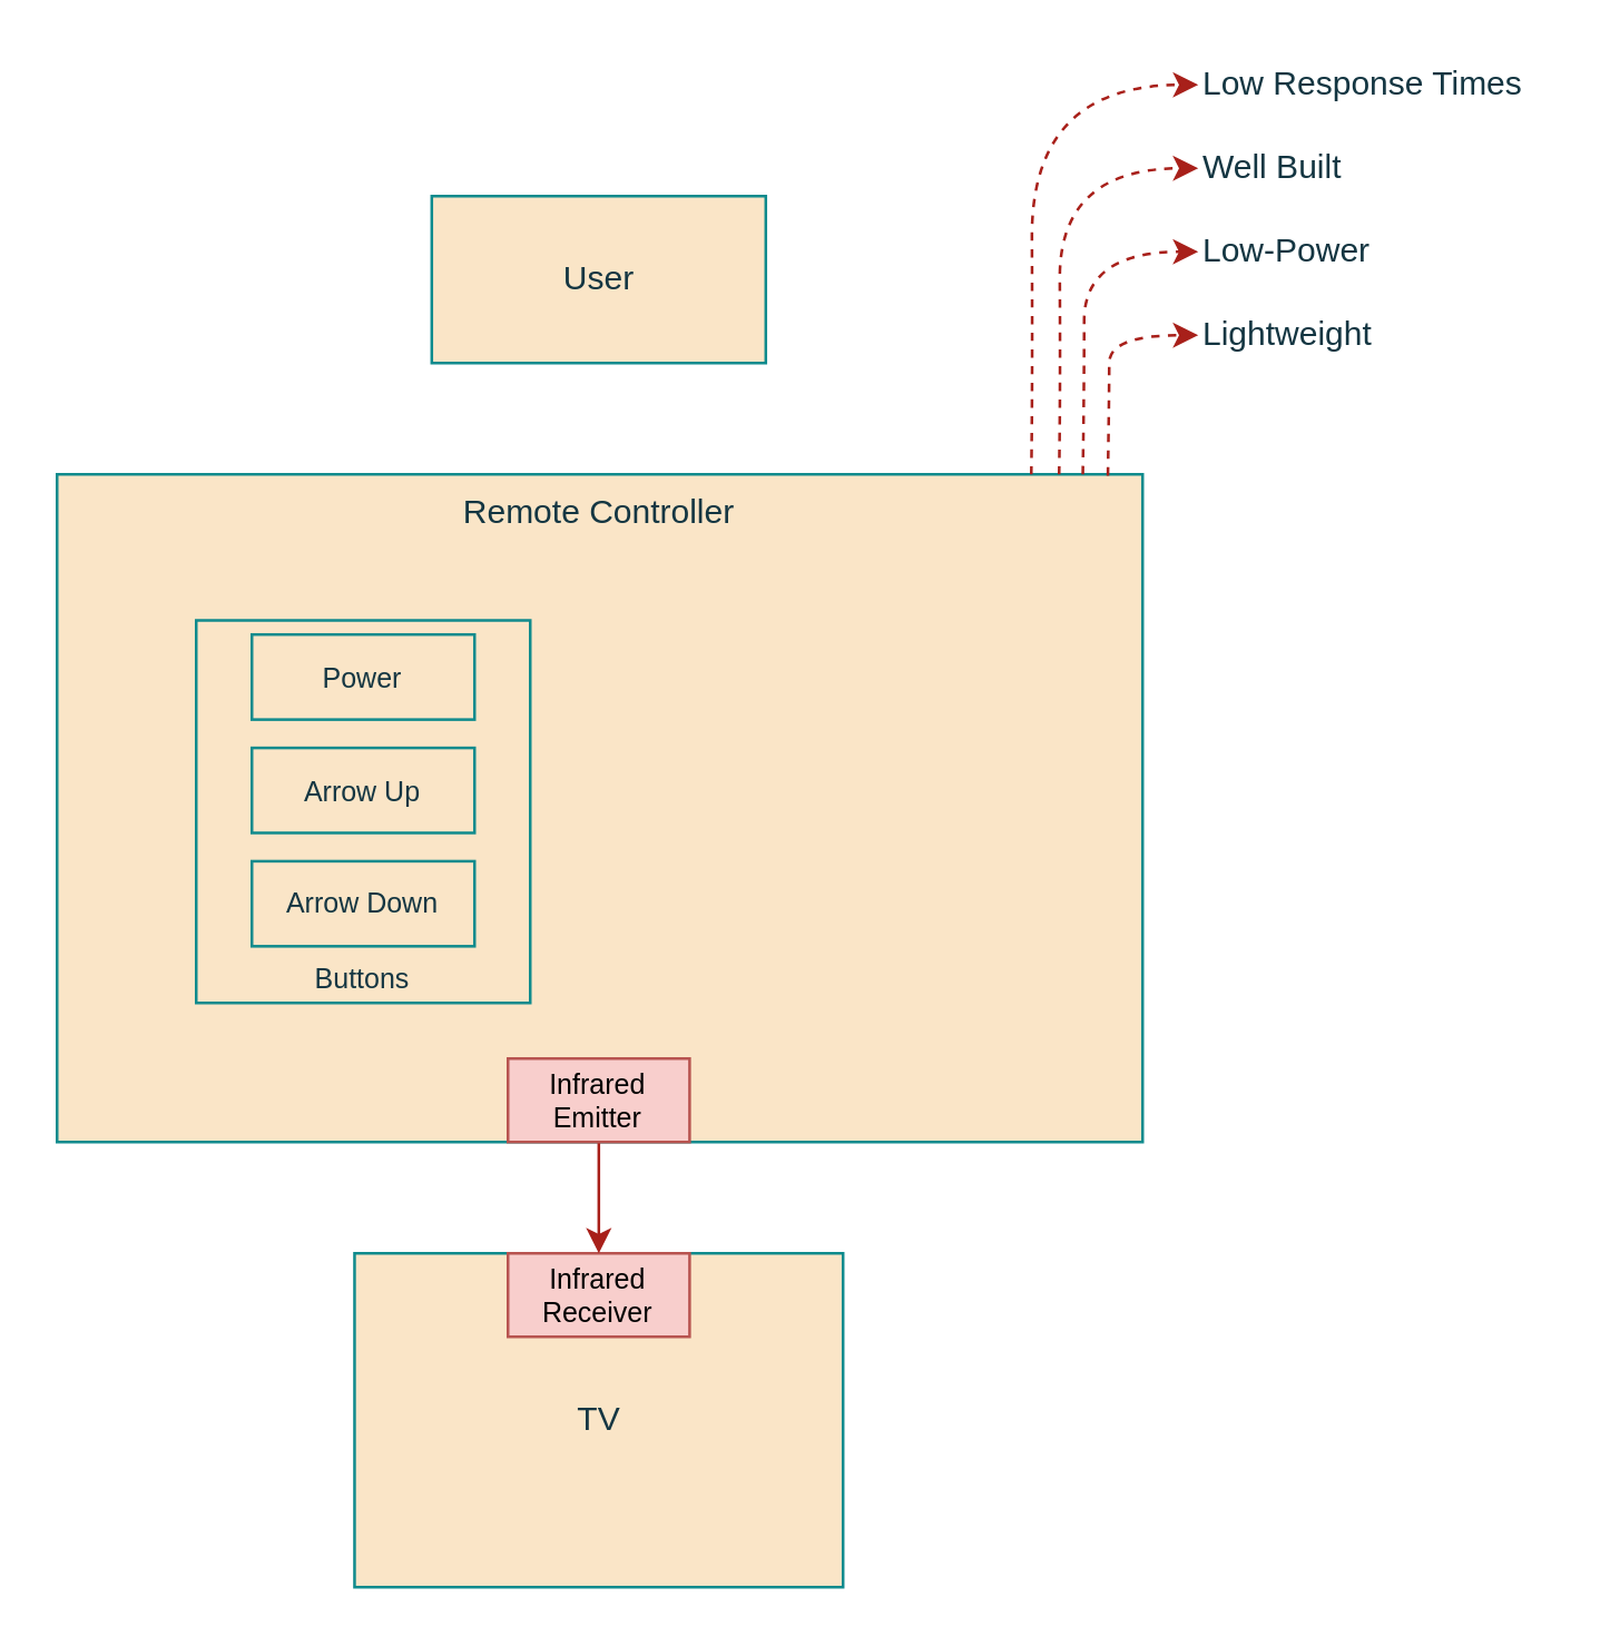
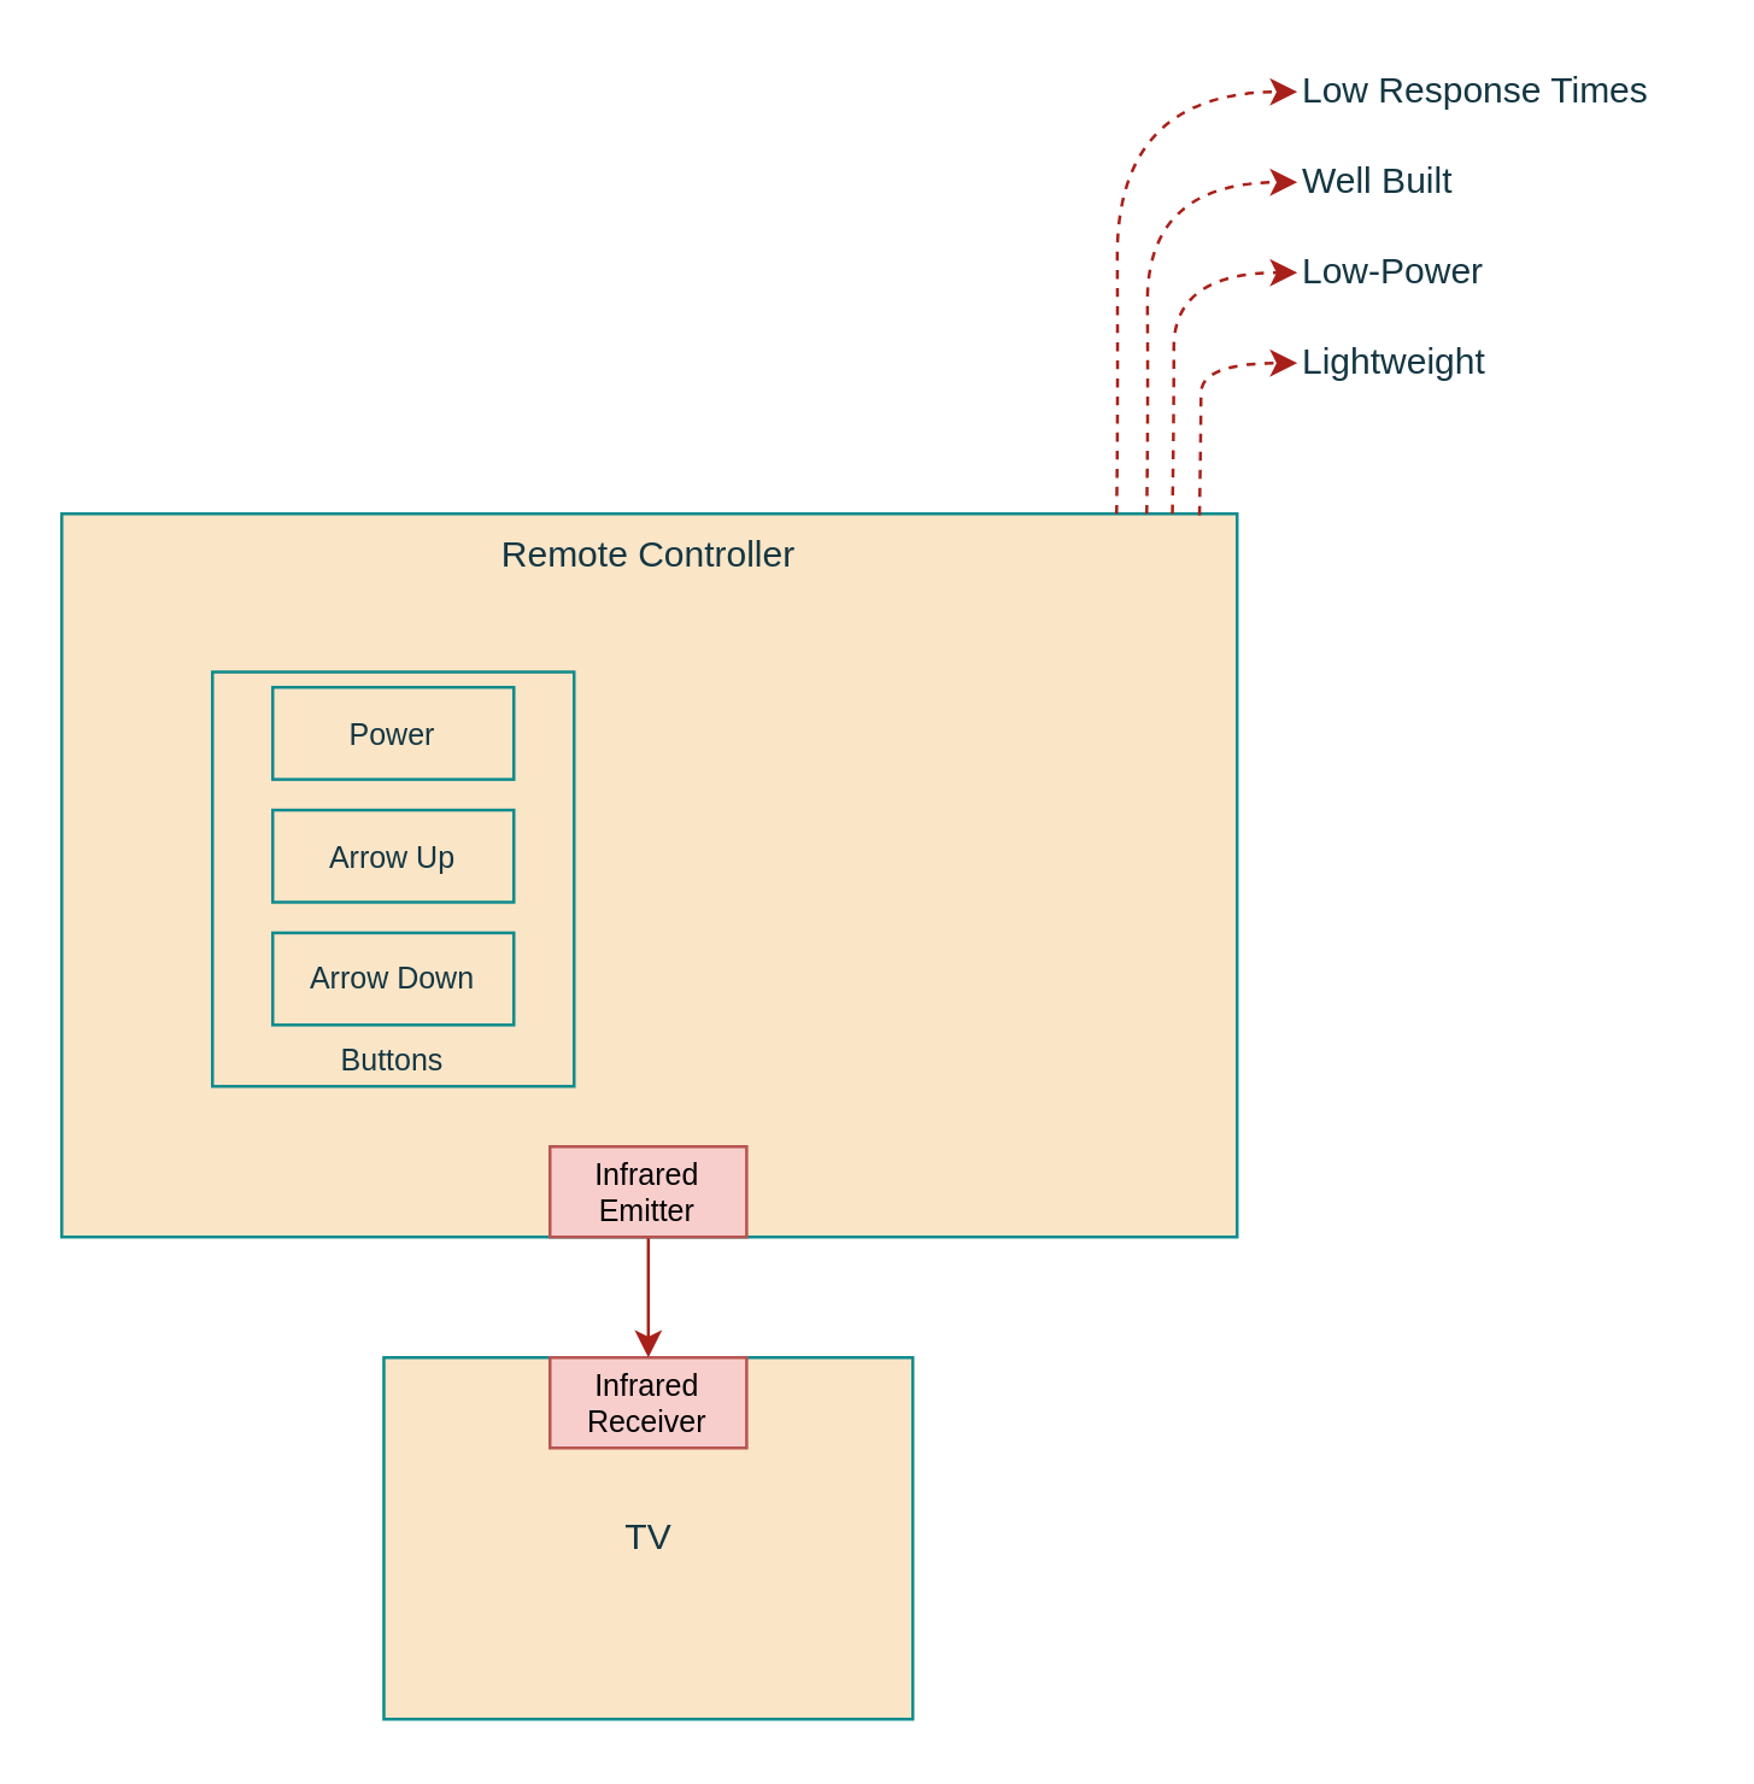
  <mxCell id="0" />
  <mxCell id="1" parent="0" />
  <mxCell id="2" value="TV" style="rounded=0;whiteSpace=wrap;html=1;fillColor=#FAE5C7;strokeColor=#0F8B8D;fontColor=#143642;" vertex="1" parent="1"><mxGeometry x="126.88" y="450" width="175.5" height="120" as="geometry" /></mxCell>
  <mxCell id="3" value="Remote Controller" style="rounded=0;whiteSpace=wrap;html=1;verticalAlign=top;fillColor=#FAE5C7;strokeColor=#0F8B8D;fontColor=#143642;" vertex="1" parent="1"><mxGeometry x="20" y="170" width="390" height="240" as="geometry" /></mxCell>
  <mxCell id="4" value="Infrared Receiver" style="text;html=1;align=center;verticalAlign=middle;whiteSpace=wrap;rounded=0;fontSize=10;fillColor=#f8cecc;strokeColor=#b85450;" vertex="1" parent="1"><mxGeometry x="182" y="450" width="65.25" height="30" as="geometry" /></mxCell>
  <mxCell id="5" style="edgeStyle=orthogonalEdgeStyle;curved=0;rounded=1;sketch=0;orthogonalLoop=1;jettySize=auto;html=1;exitX=0.5;exitY=1;exitDx=0;exitDy=0;entryX=0.5;entryY=0;entryDx=0;entryDy=0;fontColor=#143642;strokeColor=#A8201A;fillColor=#FAE5C7;" edge="1" parent="1" source="6" target="4"><mxGeometry relative="1" as="geometry" /></mxCell>
  <mxCell id="6" value="Infrared Emitter" style="text;html=1;align=center;verticalAlign=middle;whiteSpace=wrap;rounded=0;fontSize=10;fillColor=#f8cecc;strokeColor=#b85450;" vertex="1" parent="1"><mxGeometry x="182" y="380" width="65.25" height="30" as="geometry" /></mxCell>
  <mxCell id="7" value="" style="group;fontColor=#143642;" vertex="1" connectable="0" parent="1"><mxGeometry x="70" y="222.5" width="120" height="137.5" as="geometry" /></mxCell>
  <mxCell id="8" value="Buttons" style="rounded=0;whiteSpace=wrap;html=1;fontSize=10;strokeColor=#0F8B8D;verticalAlign=bottom;fillColor=#FAE5C7;fontColor=#143642;" vertex="1" parent="7"><mxGeometry width="120" height="137.5" as="geometry" /></mxCell>
  <mxCell id="9" value="Power" style="rounded=0;whiteSpace=wrap;html=1;fontSize=10;strokeColor=#0F8B8D;fillColor=#FAE5C7;fontColor=#143642;" vertex="1" parent="7"><mxGeometry x="20" y="5.093" width="80" height="30.556" as="geometry" /></mxCell>
  <mxCell id="10" value="Arrow Up" style="rounded=0;whiteSpace=wrap;html=1;fontSize=10;strokeColor=#0F8B8D;fillColor=#FAE5C7;fontColor=#143642;" vertex="1" parent="7"><mxGeometry x="20" y="45.833" width="80" height="30.556" as="geometry" /></mxCell>
  <mxCell id="11" value="Arrow Down" style="rounded=0;whiteSpace=wrap;html=1;fontSize=10;strokeColor=#0F8B8D;fillColor=#FAE5C7;fontColor=#143642;" vertex="1" parent="7"><mxGeometry x="20" y="86.574" width="80" height="30.556" as="geometry" /></mxCell>
- <mxCell id="12" value="User" style="rounded=0;whiteSpace=wrap;html=1;sketch=0;fontColor=#143642;strokeColor=#0F8B8D;fillColor=#FAE5C7;" vertex="1" parent="1"><mxGeometry x="154.62" y="70" width="120" height="60" as="geometry" /></mxCell>
  <mxCell id="13" value="" style="curved=1;endArrow=classic;html=1;rounded=1;dashed=1;sketch=0;fontColor=#143642;strokeColor=#A8201A;fillColor=#FAE5C7;exitX=0.968;exitY=0.002;exitDx=0;exitDy=0;exitPerimeter=0;" edge="1" parent="1" source="3"><mxGeometry width="50" height="50" relative="1" as="geometry"><mxPoint x="410" y="250" as="sourcePoint" /><mxPoint x="430" y="120" as="targetPoint" /><Array as="points"><mxPoint x="398" y="140" /><mxPoint x="398" y="120" /></Array></mxGeometry></mxCell>
  <mxCell id="14" value="Lightweight" style="text;html=1;align=left;verticalAlign=middle;resizable=0;points=[];autosize=1;strokeColor=none;fillColor=none;fontColor=#143642;" vertex="1" parent="1"><mxGeometry x="430" y="110" width="80" height="20" as="geometry" /></mxCell>
  <mxCell id="15" value="" style="curved=1;endArrow=classic;html=1;rounded=1;dashed=1;sketch=0;fontColor=#143642;strokeColor=#A8201A;fillColor=#FAE5C7;exitX=0.968;exitY=0.002;exitDx=0;exitDy=0;exitPerimeter=0;" edge="1" parent="1"><mxGeometry width="50" height="50" relative="1" as="geometry"><mxPoint x="388.52" y="170" as="sourcePoint" /><mxPoint x="430" y="90" as="targetPoint" /><Array as="points"><mxPoint x="389" y="139.52" /><mxPoint x="389" y="90" /></Array></mxGeometry></mxCell>
  <mxCell id="16" value="Low-Power" style="text;html=1;align=left;verticalAlign=middle;resizable=0;points=[];autosize=1;strokeColor=none;fillColor=none;fontColor=#143642;" vertex="1" parent="1"><mxGeometry x="430" y="80" width="70" height="20" as="geometry" /></mxCell>
  <mxCell id="17" value="Well Built" style="text;html=1;align=left;verticalAlign=middle;resizable=0;points=[];autosize=1;strokeColor=none;fillColor=none;fontColor=#143642;" vertex="1" parent="1"><mxGeometry x="430" y="50" width="70" height="20" as="geometry" /></mxCell>
  <mxCell id="18" value="" style="curved=1;endArrow=classic;html=1;rounded=1;dashed=1;sketch=0;fontColor=#143642;strokeColor=#A8201A;fillColor=#FAE5C7;exitX=0.968;exitY=0.002;exitDx=0;exitDy=0;exitPerimeter=0;" edge="1" parent="1"><mxGeometry width="50" height="50" relative="1" as="geometry"><mxPoint x="380" y="170" as="sourcePoint" /><mxPoint x="430" y="60" as="targetPoint" /><Array as="points"><mxPoint x="380.48" y="139.52" /><mxPoint x="380" y="60" /></Array></mxGeometry></mxCell>
  <mxCell id="19" value="" style="curved=1;endArrow=classic;html=1;rounded=1;dashed=1;sketch=0;fontColor=#143642;strokeColor=#A8201A;fillColor=#FAE5C7;exitX=0.968;exitY=0.002;exitDx=0;exitDy=0;exitPerimeter=0;" edge="1" parent="1"><mxGeometry width="50" height="50" relative="1" as="geometry"><mxPoint x="370" y="170" as="sourcePoint" /><mxPoint x="430" y="30" as="targetPoint" /><Array as="points"><mxPoint x="370.48" y="139.52" /><mxPoint x="370" y="30" /></Array></mxGeometry></mxCell>
  <mxCell id="20" value="Low Response Times" style="text;html=1;align=left;verticalAlign=middle;resizable=0;points=[];autosize=1;strokeColor=none;fillColor=none;fontColor=#143642;" vertex="1" parent="1"><mxGeometry x="430" y="20" width="130" height="20" as="geometry" /></mxCell>
